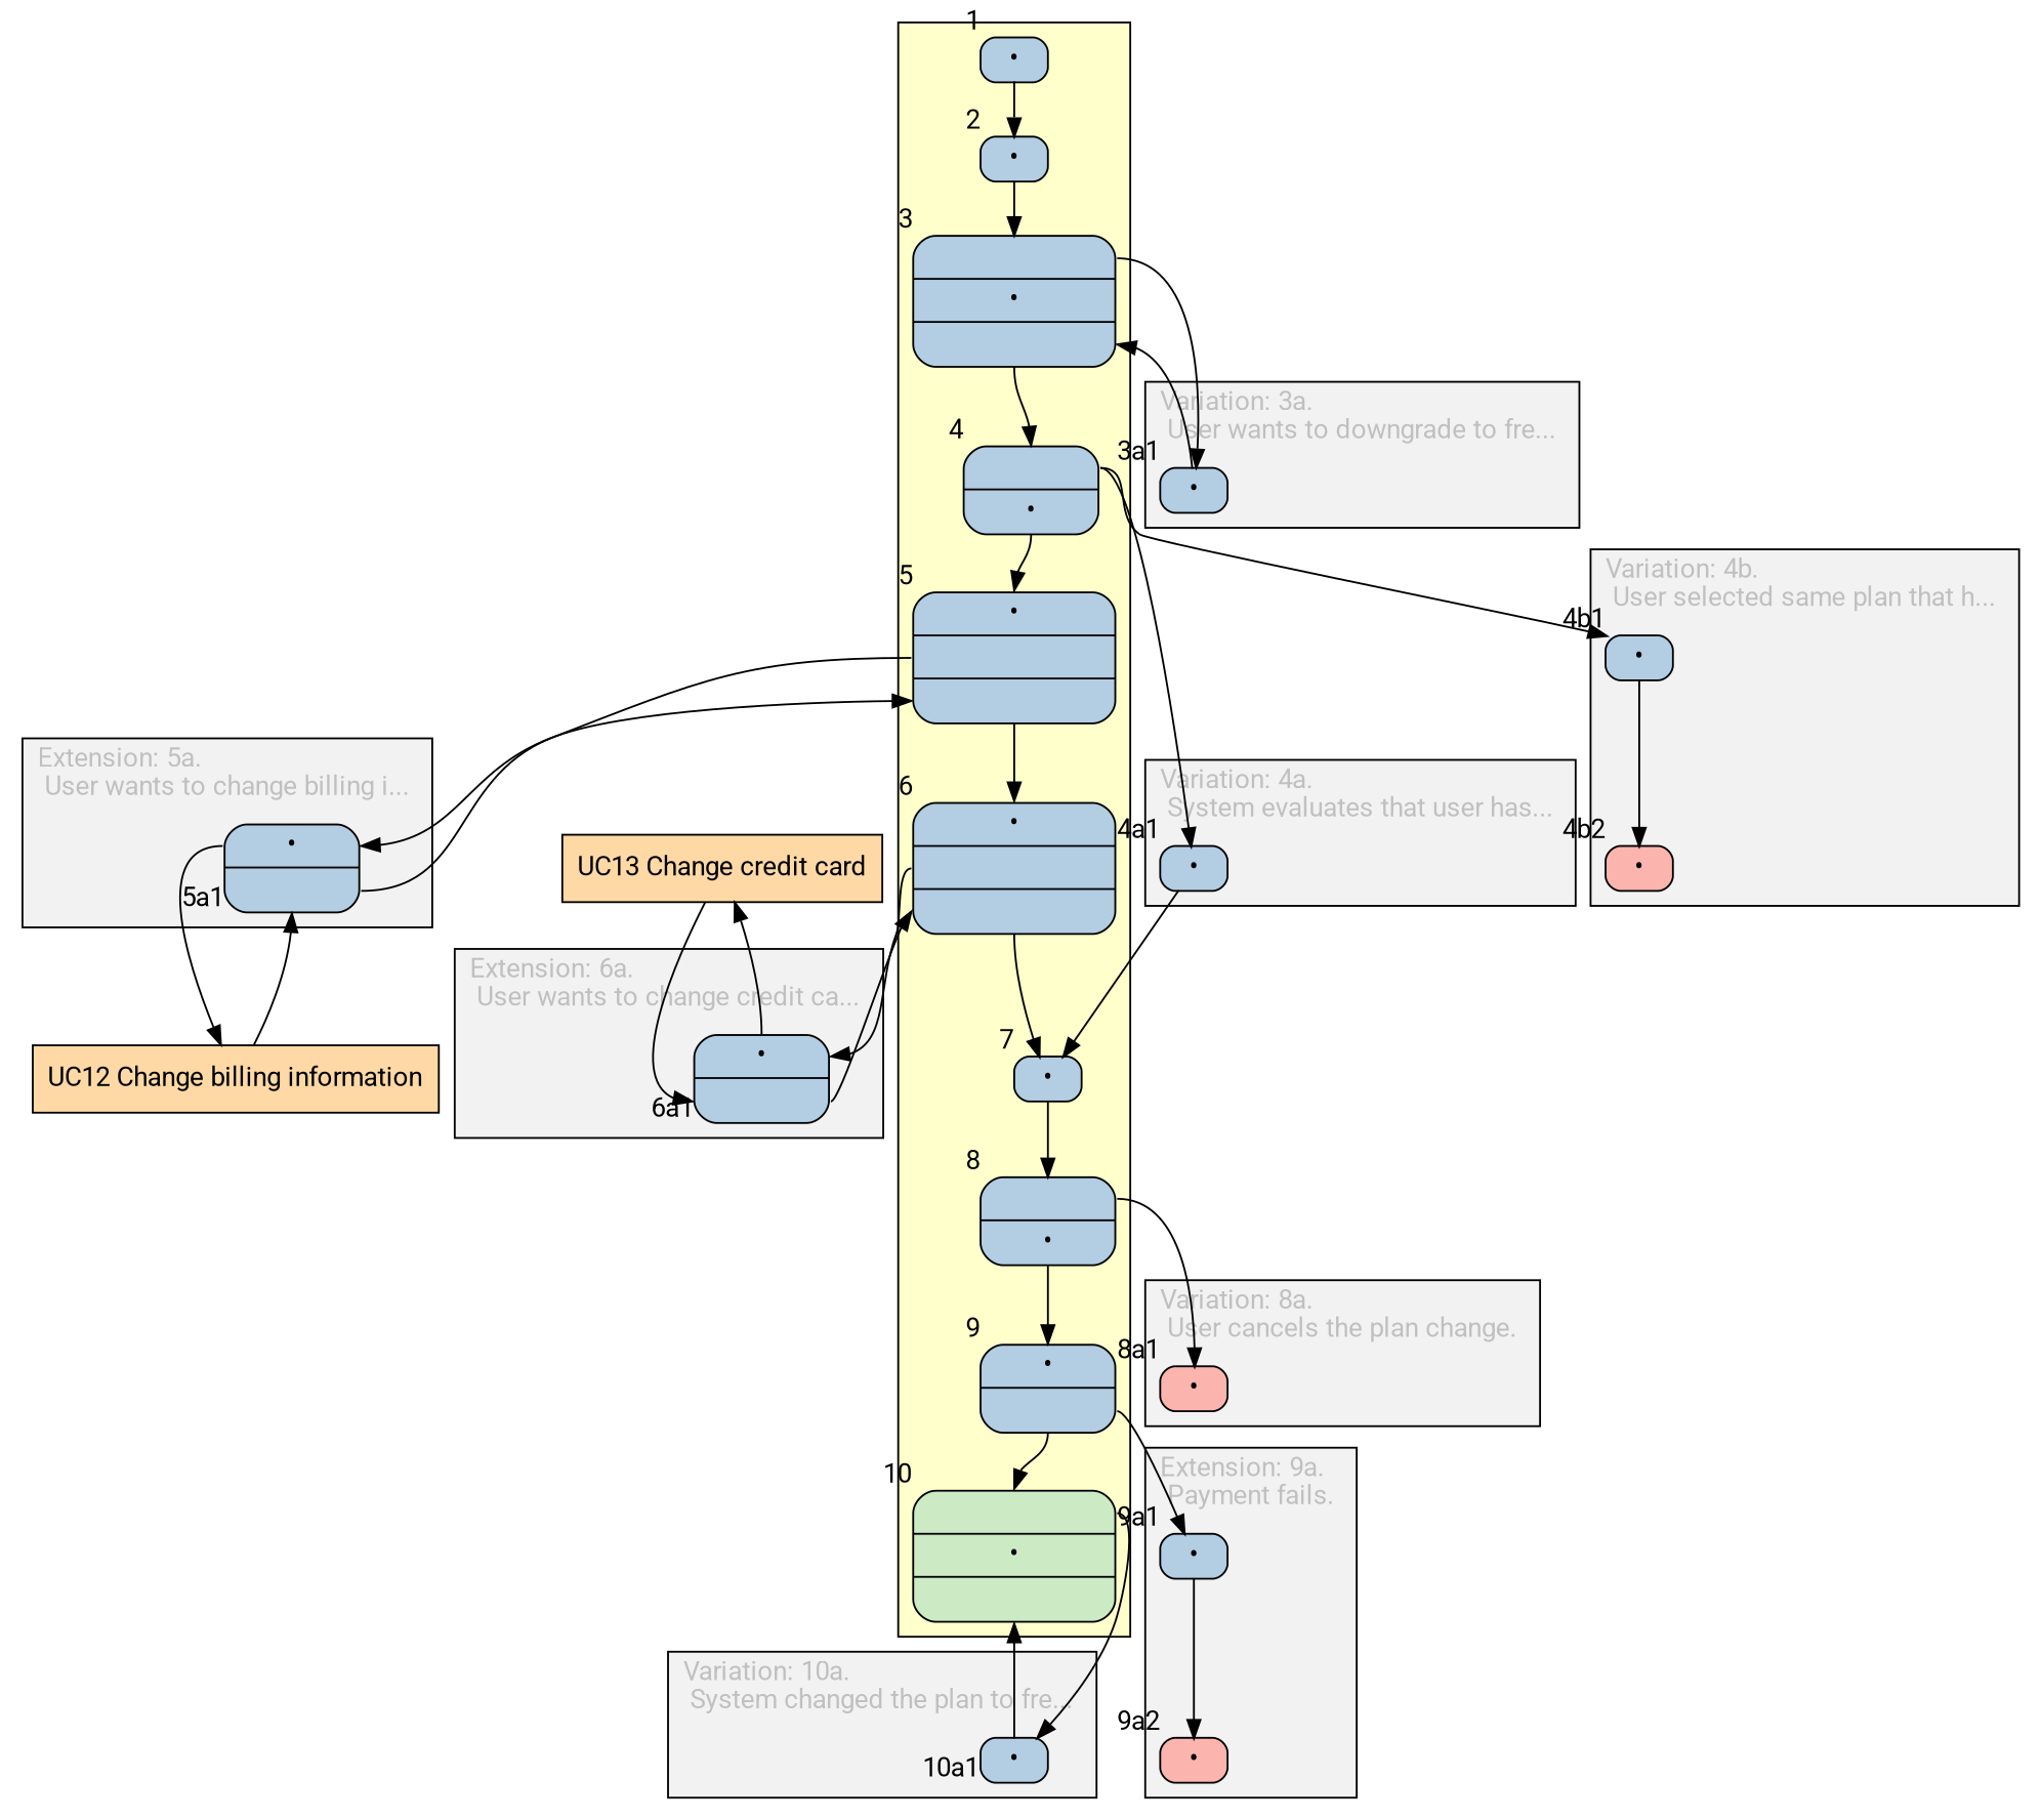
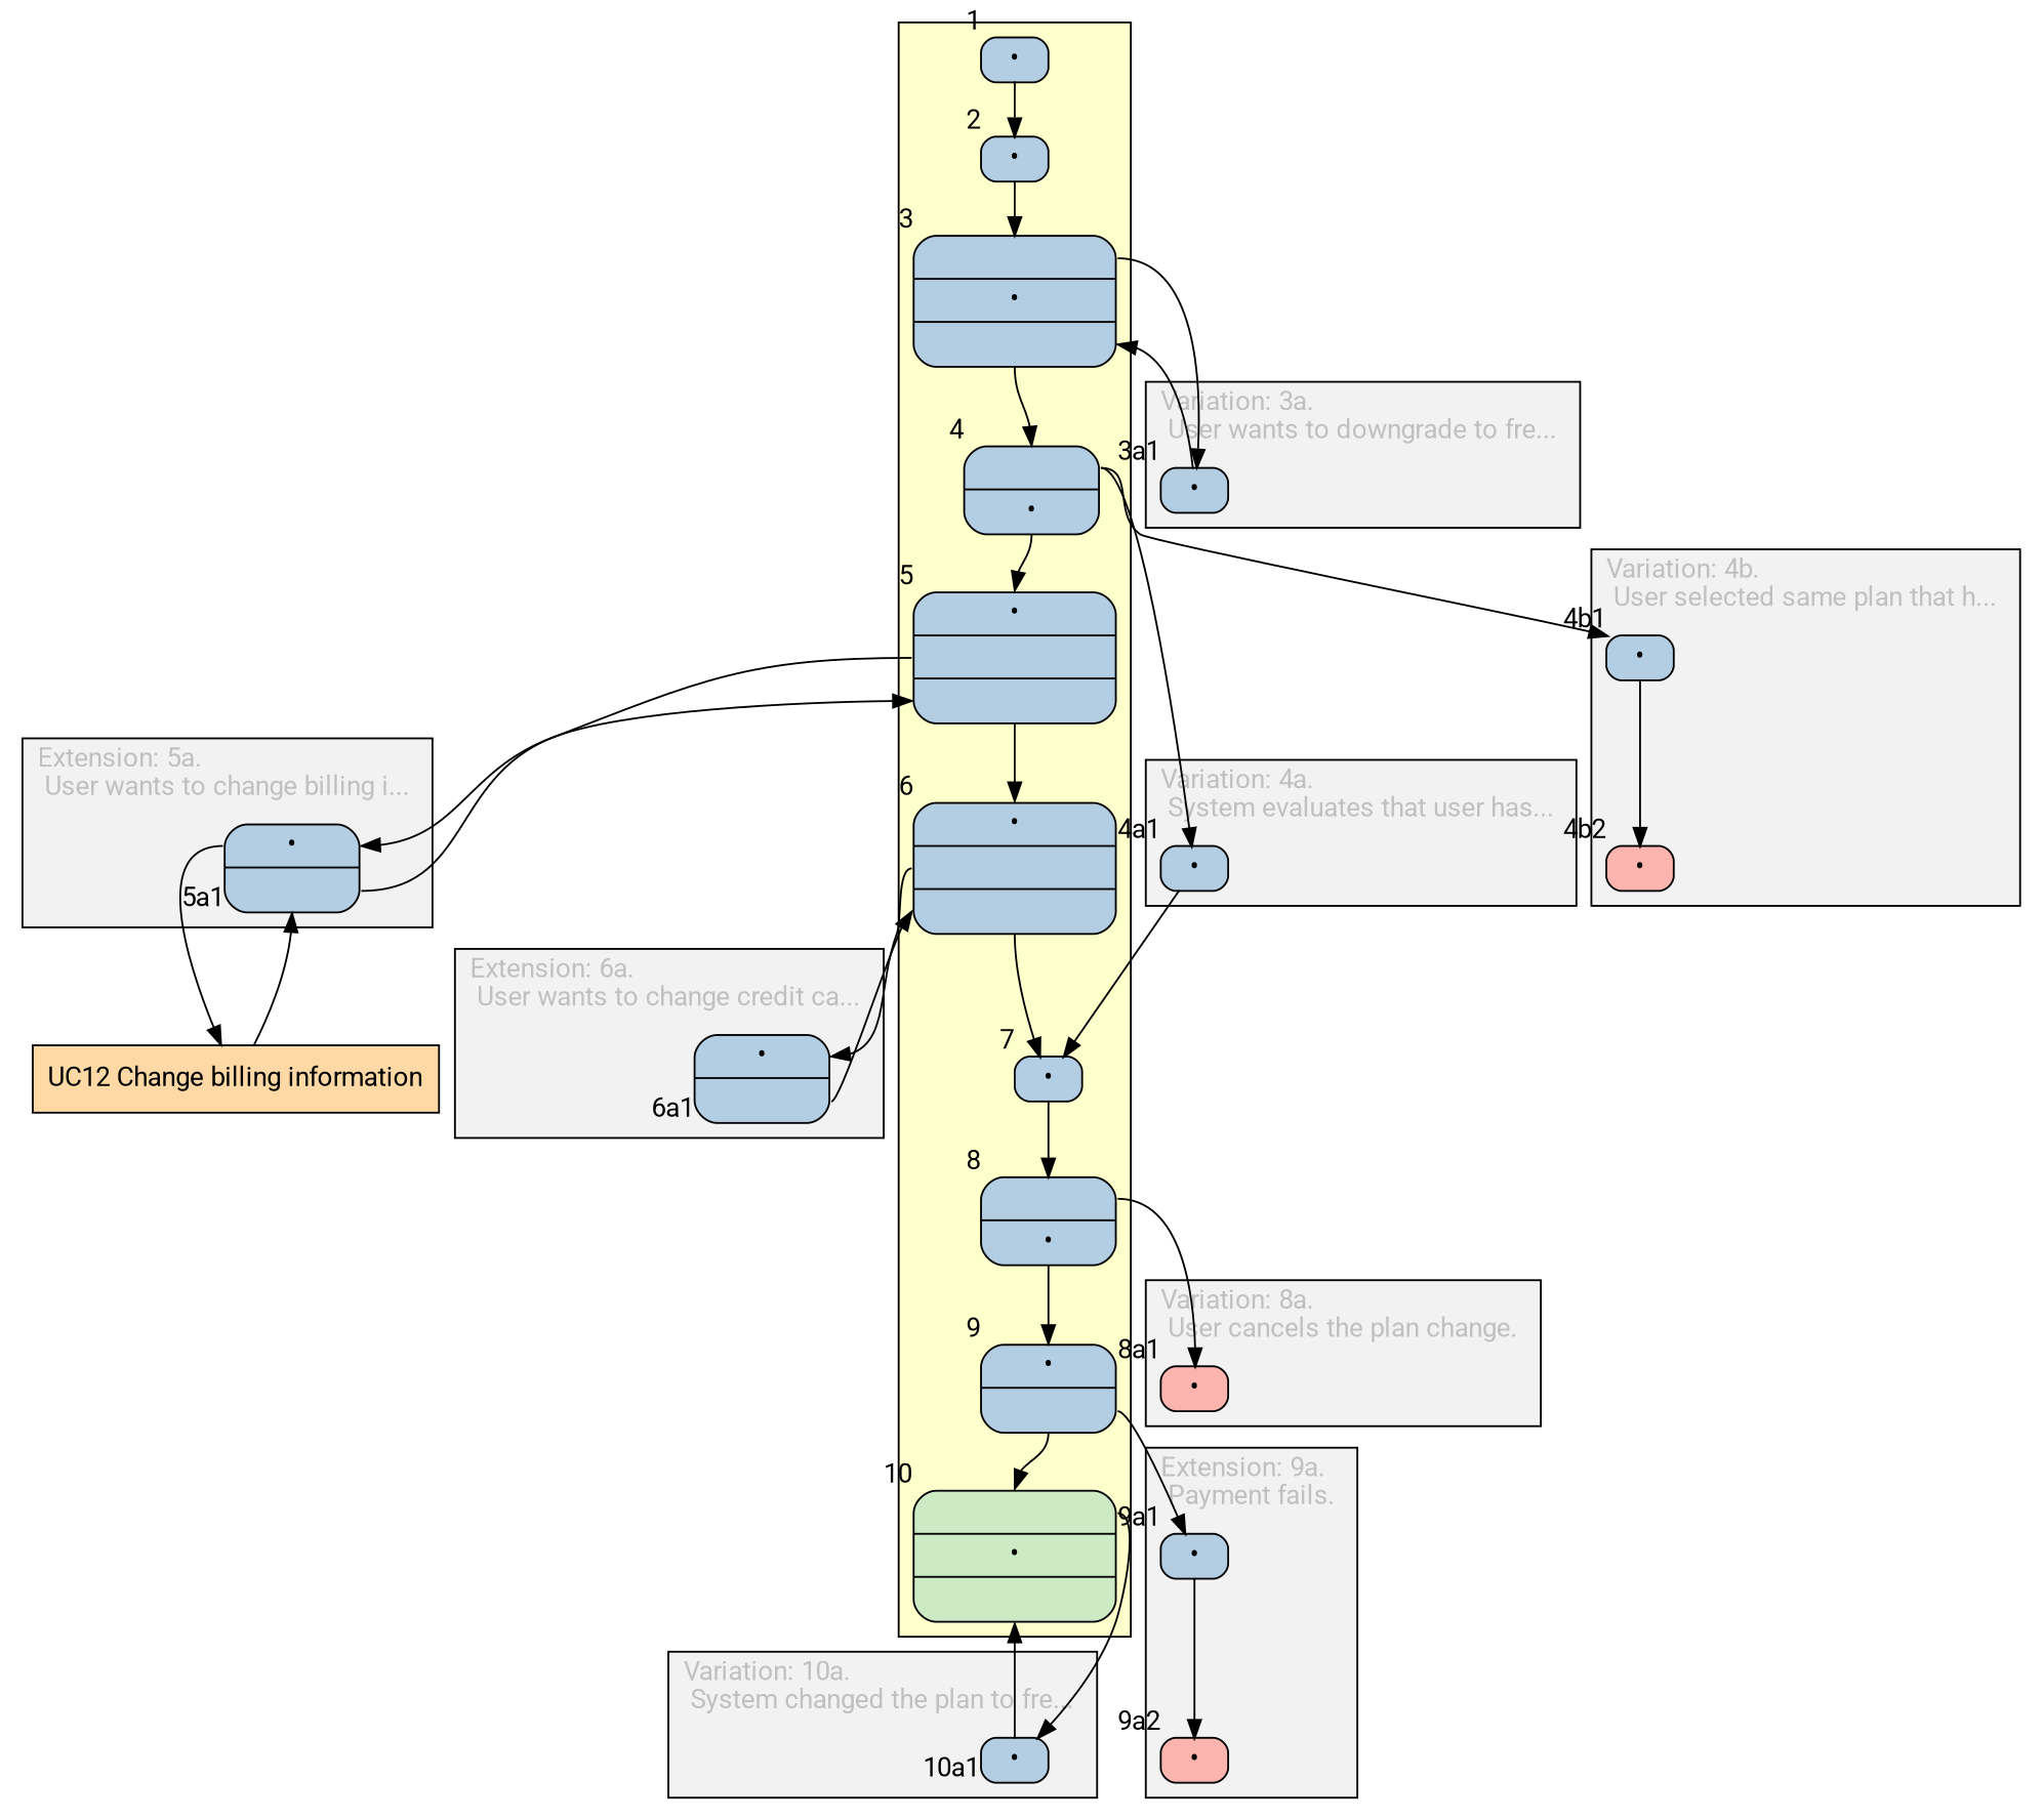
  digraph {
    fontcolor=gray
    fontname=Roboto
    labeljust=l
    nodesep=0.2
    rankdir=TB
    ranksep=0.4
    node [fillcolor="#b3cde3" fontname=Roboto shape=Mrecord style=filled]
    edge [fontname=Roboto headport=JMP tailport=JMP]
    n1 [height=0.1 label="{<JMP>&bull;}" width=0.5 xlabel=1]
    n2 [height=0.1 label="{<JMP>&bull;}" width=0.5 xlabel=2]
    n3 [height=0.1 label="{<VAR>|<JMP>&bull;|<OUT>}" width=1.5 xlabel=3]
    n4 [height=0.1 label="{<VAR>|<JMP>&bull;}" width=1.0 xlabel=4]
    n5 [height=0.1 label="{<JMP>&bull;|<EXT>|<OUT>}" width=1.5 xlabel=5]
    n6 [height=0.1 label="{<JMP>&bull;|<EXT>|<OUT>}" width=1.5 xlabel=6]
    n7 [height=0.1 label="{<JMP>&bull;}" width=0.5 xlabel=7]
    n8 [height=0.1 label="{<VAR>|<JMP>&bull;}" width=1.0 xlabel=8]
    n9 [height=0.1 label="{<JMP>&bull;|<EXT>}" width=1.0 xlabel=9]
    n10 [fillcolor="#ccebc5" height=0.1 label="{<VAR>|<JMP>&bull;|<OUT>}" width=1.5 xlabel=10]
    n11 [height=0.1 label="{<JMP>&bull;|<EXT>}" width=1.0 xlabel="5a1"]
    n12 [fillcolor="#fbb4ae" height=0.1 label="{<JMP>&bull;}" width=0.5 xlabel="8a1"]
    n13 [height=0.1 label="{<JMP>&bull;}" width=0.5 xlabel="9a1"]
    n14 [fillcolor="#fbb4ae" height=0.1 label="{<JMP>&bull;}" width=0.5 xlabel="9a2"]
    n15 [height=0.1 label="{<JMP>&bull;}" width=0.5 xlabel="4a1"]
    n16 [height=0.1 label="{<JMP>&bull;}" width=0.5 xlabel="4b1"]
    n17 [fillcolor="#fbb4ae" height=0.1 label="{<JMP>&bull;}" width=0.5 xlabel="4b2"]
    n18 [height=0.1 label="{<JMP>&bull;}" width=0.5 xlabel="3a1"]
    n19 [height=0.1 label="{<JMP>&bull;}" width=0.5 xlabel="10a1"]
    n20 [height=0.1 label="{<JMP>&bull;|<EXT>}" width=1.0 xlabel="6a1"]
    n21 [fillcolor="#fed9a6" height=0.5 label="UC12 Change billing information" shape=box width=0.5]
-   n22 [fillcolor="#fed9a6" height=0.5 label="UC13 Change credit card" shape=box width=0.5]
    subgraph cluster_1 {
      bgcolor="#ffffcc"
      n1
      n2
      n3
      n4
      n5
      n6
      n7
      n8
      n9
      n10
    }
    subgraph cluster_2 {
      bgcolor="#f2f2f2"
      label="Extension: 5a.\l User wants to change billing i... "
      n11
    }
    subgraph cluster_3 {
      bgcolor="#f2f2f2"
      label="Variation: 8a.\l User cancels the plan change. "
      n12
    }
    subgraph cluster_4 {
      bgcolor="#f2f2f2"
      label="Extension: 9a.\l Payment fails. "
      n13
      n14
    }
    subgraph cluster_5 {
      bgcolor="#f2f2f2"
      label="Variation: 4a.\l System evaluates that user has... "
      n15
    }
    subgraph cluster_6 {
      bgcolor="#f2f2f2"
      label="Variation: 4b.\l User selected same plan that h... "
      n16
      n17
    }
    subgraph cluster_7 {
      bgcolor="#f2f2f2"
      label="Variation: 3a.\l User wants to downgrade to fre... "
      n18
    }
    subgraph cluster_8 {
      bgcolor="#f2f2f2"
      label="Variation: 10a.\l System changed the plan to fre... "
      n19
    }
    subgraph cluster_9 {
      bgcolor="#f2f2f2"
      label="Extension: 6a.\l User wants to change credit ca... "
      n20
    }
    n1 -> n2
    n2 -> n3 [headport=VAR]
    n3 -> n4 [headport=VAR tailport=OUT]
    n3 -> n18 [tailport=VAR]
    n4 -> n5
    n4 -> n15 [tailport=VAR]
    n4 -> n16 [tailport=VAR]
    n5 -> n6 [tailport=OUT]
    n5 -> n11 [tailport=EXT]
    n6 -> n7 [tailport=OUT]
    n6 -> n20 [tailport=EXT]
    n7 -> n8 [headport=VAR]
    n8 -> n9
    n8 -> n12 [tailport=VAR]
    n9 -> n10 [headport=VAR tailport=EXT]
    n9 -> n13 [tailport=EXT]
    n10 -> n19 [tailport=VAR]
    n11 -> n5 [headport=OUT tailport=EXT]
    n11 -> n21 [headport=""]
    n13 -> n14
    n15 -> n7
    n16 -> n17
    n18 -> n3 [headport=OUT]
    n19 -> n10 [headport=OUT]
    n20 -> n6 [headport=OUT tailport=EXT]
-   n20 -> n22 [headport=""]
    n21 -> n11 [headport=EXT tailport=""]
-   n22 -> n20 [headport=EXT tailport=""]
  }
